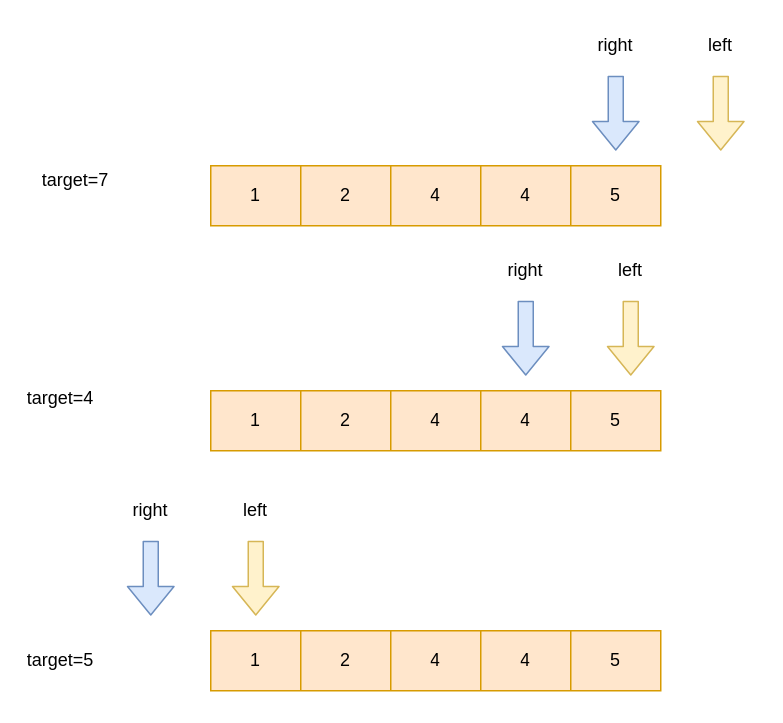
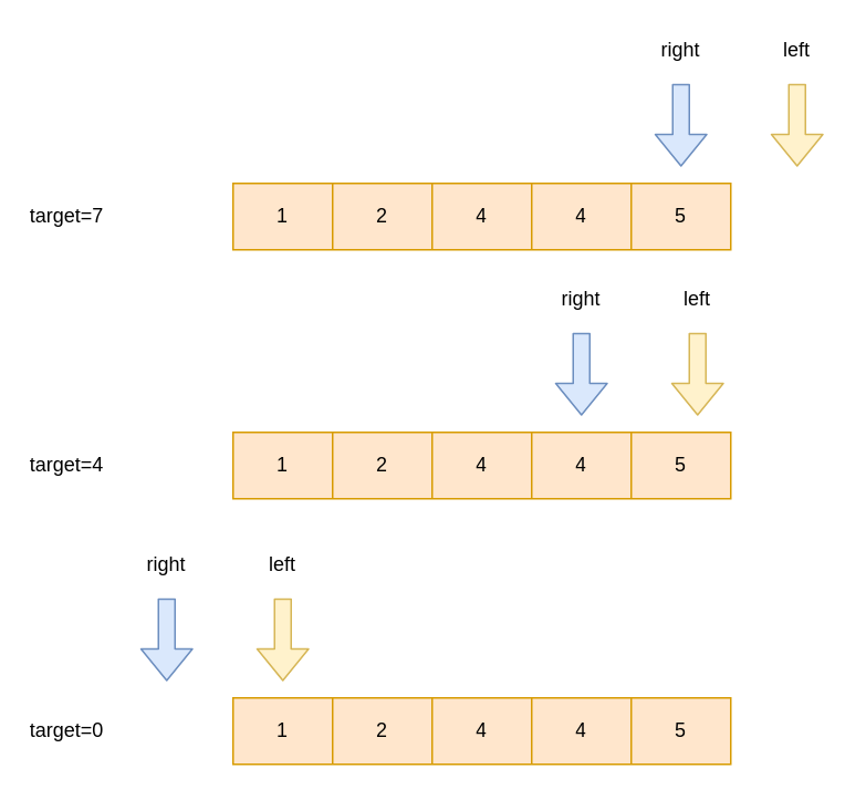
  <mxCell id="0" />
  <mxCell id="1" parent="0" />
  <mxCell id="2" value="" style="shape=table;html=1;whiteSpace=wrap;startSize=0;container=1;collapsible=0;childLayout=tableLayout;fillColor=#ffe6cc;strokeColor=#d79b00;" vertex="1" parent="1"><mxGeometry x="140" y="110" width="300" height="40" as="geometry" /></mxCell>
  <mxCell id="3" value="" style="shape=partialRectangle;html=1;whiteSpace=wrap;collapsible=0;dropTarget=0;pointerEvents=0;fillColor=none;top=0;left=0;bottom=0;right=0;points=[[0,0.5],[1,0.5]];portConstraint=eastwest;" vertex="1" parent="2"><mxGeometry width="300" height="40" as="geometry" /></mxCell>
  <mxCell id="4" value="1" style="shape=partialRectangle;html=1;whiteSpace=wrap;connectable=0;fillColor=none;top=0;left=0;bottom=0;right=0;overflow=hidden;" vertex="1" parent="3"><mxGeometry width="60" height="40" as="geometry" /></mxCell>
  <mxCell id="5" value="2" style="shape=partialRectangle;html=1;whiteSpace=wrap;connectable=0;fillColor=none;top=0;left=0;bottom=0;right=0;overflow=hidden;" vertex="1" parent="3"><mxGeometry x="60" width="60" height="40" as="geometry" /></mxCell>
  <mxCell id="6" value="4" style="shape=partialRectangle;html=1;whiteSpace=wrap;connectable=0;fillColor=none;top=0;left=0;bottom=0;right=0;overflow=hidden;" vertex="1" parent="3"><mxGeometry x="120" width="60" height="40" as="geometry" /></mxCell>
  <mxCell id="7" value="4" style="shape=partialRectangle;html=1;whiteSpace=wrap;connectable=0;fillColor=none;top=0;left=0;bottom=0;right=0;overflow=hidden;" vertex="1" parent="3"><mxGeometry x="180" width="60" height="40" as="geometry" /></mxCell>
  <mxCell id="8" value="5" style="shape=partialRectangle;html=1;whiteSpace=wrap;connectable=0;fillColor=none;top=0;left=0;bottom=0;right=0;overflow=hidden;" vertex="1" parent="3"><mxGeometry x="240" width="60" height="40" as="geometry" /></mxCell>
  <mxCell id="9" value="" style="shape=flexArrow;endArrow=classic;html=1;fillColor=#dae8fc;strokeColor=#6c8ebf;" edge="1" parent="1"><mxGeometry width="50" height="50" relative="1" as="geometry"><mxPoint x="410" y="50" as="sourcePoint" /><mxPoint x="410" y="100" as="targetPoint" /></mxGeometry></mxCell>
  <mxCell id="10" value="" style="shape=flexArrow;endArrow=classic;html=1;fillColor=#fff2cc;strokeColor=#d6b656;" edge="1" parent="1"><mxGeometry width="50" height="50" relative="1" as="geometry"><mxPoint x="480" y="50" as="sourcePoint" /><mxPoint x="480" y="100" as="targetPoint" /></mxGeometry></mxCell>
  <mxCell id="11" value="right" style="text;html=1;strokeColor=none;fillColor=none;align=center;verticalAlign=middle;whiteSpace=wrap;rounded=0;" vertex="1" parent="1"><mxGeometry x="390" y="20" width="40" height="20" as="geometry" /></mxCell>
  <mxCell id="12" value="left" style="text;html=1;strokeColor=none;fillColor=none;align=center;verticalAlign=middle;whiteSpace=wrap;rounded=0;" vertex="1" parent="1"><mxGeometry x="460" y="20" width="40" height="20" as="geometry" /></mxCell>
- <mxCell id="13" value="target=7" style="text;html=1;strokeColor=none;fillColor=none;align=center;verticalAlign=middle;whiteSpace=wrap;rounded=0;" vertex="1" parent="1"><mxGeometry x="30" y="110" width="40" height="20" as="geometry" /></mxCell>
+ <mxCell id="13" value="target=7" style="text;html=1;strokeColor=none;fillColor=none;align=center;verticalAlign=middle;whiteSpace=wrap;rounded=0;" vertex="1" parent="1"><mxGeometry x="20" y="120" width="40" height="20" as="geometry" /></mxCell>
  <mxCell id="14" value="" style="shape=table;html=1;whiteSpace=wrap;startSize=0;container=1;collapsible=0;childLayout=tableLayout;fillColor=#ffe6cc;strokeColor=#d79b00;" vertex="1" parent="1"><mxGeometry x="140" y="260" width="300" height="40" as="geometry" /></mxCell>
  <mxCell id="15" value="" style="shape=partialRectangle;html=1;whiteSpace=wrap;collapsible=0;dropTarget=0;pointerEvents=0;fillColor=none;top=0;left=0;bottom=0;right=0;points=[[0,0.5],[1,0.5]];portConstraint=eastwest;" vertex="1" parent="14"><mxGeometry width="300" height="40" as="geometry" /></mxCell>
  <mxCell id="16" value="1" style="shape=partialRectangle;html=1;whiteSpace=wrap;connectable=0;fillColor=none;top=0;left=0;bottom=0;right=0;overflow=hidden;" vertex="1" parent="15"><mxGeometry width="60" height="40" as="geometry" /></mxCell>
  <mxCell id="17" value="2" style="shape=partialRectangle;html=1;whiteSpace=wrap;connectable=0;fillColor=none;top=0;left=0;bottom=0;right=0;overflow=hidden;" vertex="1" parent="15"><mxGeometry x="60" width="60" height="40" as="geometry" /></mxCell>
  <mxCell id="18" value="4" style="shape=partialRectangle;html=1;whiteSpace=wrap;connectable=0;fillColor=none;top=0;left=0;bottom=0;right=0;overflow=hidden;" vertex="1" parent="15"><mxGeometry x="120" width="60" height="40" as="geometry" /></mxCell>
  <mxCell id="19" value="4" style="shape=partialRectangle;html=1;whiteSpace=wrap;connectable=0;fillColor=none;top=0;left=0;bottom=0;right=0;overflow=hidden;" vertex="1" parent="15"><mxGeometry x="180" width="60" height="40" as="geometry" /></mxCell>
  <mxCell id="20" value="5" style="shape=partialRectangle;html=1;whiteSpace=wrap;connectable=0;fillColor=none;top=0;left=0;bottom=0;right=0;overflow=hidden;" vertex="1" parent="15"><mxGeometry x="240" width="60" height="40" as="geometry" /></mxCell>
  <mxCell id="21" value="" style="shape=flexArrow;endArrow=classic;html=1;fillColor=#dae8fc;strokeColor=#6c8ebf;" edge="1" parent="1"><mxGeometry width="50" height="50" relative="1" as="geometry"><mxPoint x="350" y="200" as="sourcePoint" /><mxPoint x="350" y="250" as="targetPoint" /></mxGeometry></mxCell>
  <mxCell id="22" value="" style="shape=flexArrow;endArrow=classic;html=1;fillColor=#fff2cc;strokeColor=#d6b656;" edge="1" parent="1"><mxGeometry width="50" height="50" relative="1" as="geometry"><mxPoint x="420" y="200" as="sourcePoint" /><mxPoint x="420" y="250" as="targetPoint" /></mxGeometry></mxCell>
  <mxCell id="23" value="right" style="text;html=1;strokeColor=none;fillColor=none;align=center;verticalAlign=middle;whiteSpace=wrap;rounded=0;" vertex="1" parent="1"><mxGeometry x="330" y="170" width="40" height="20" as="geometry" /></mxCell>
  <mxCell id="24" value="left" style="text;html=1;strokeColor=none;fillColor=none;align=center;verticalAlign=middle;whiteSpace=wrap;rounded=0;" vertex="1" parent="1"><mxGeometry x="400" y="170" width="40" height="20" as="geometry" /></mxCell>
- <mxCell id="25" value="target=4" style="text;html=1;strokeColor=none;fillColor=none;align=center;verticalAlign=middle;whiteSpace=wrap;rounded=0;" vertex="1" parent="1"><mxGeometry x="20" y="255" width="40" height="20" as="geometry" /></mxCell>
+ <mxCell id="25" value="target=4" style="text;html=1;strokeColor=none;fillColor=none;align=center;verticalAlign=middle;whiteSpace=wrap;rounded=0;" vertex="1" parent="1"><mxGeometry x="20" y="270" width="40" height="20" as="geometry" /></mxCell>
  <mxCell id="26" value="" style="shape=table;html=1;whiteSpace=wrap;startSize=0;container=1;collapsible=0;childLayout=tableLayout;fillColor=#ffe6cc;strokeColor=#d79b00;" vertex="1" parent="1"><mxGeometry x="140" y="420" width="300" height="40" as="geometry" /></mxCell>
  <mxCell id="27" value="" style="shape=partialRectangle;html=1;whiteSpace=wrap;collapsible=0;dropTarget=0;pointerEvents=0;fillColor=none;top=0;left=0;bottom=0;right=0;points=[[0,0.5],[1,0.5]];portConstraint=eastwest;" vertex="1" parent="26"><mxGeometry width="300" height="40" as="geometry" /></mxCell>
  <mxCell id="28" value="1" style="shape=partialRectangle;html=1;whiteSpace=wrap;connectable=0;fillColor=none;top=0;left=0;bottom=0;right=0;overflow=hidden;" vertex="1" parent="27"><mxGeometry width="60" height="40" as="geometry" /></mxCell>
  <mxCell id="29" value="2" style="shape=partialRectangle;html=1;whiteSpace=wrap;connectable=0;fillColor=none;top=0;left=0;bottom=0;right=0;overflow=hidden;" vertex="1" parent="27"><mxGeometry x="60" width="60" height="40" as="geometry" /></mxCell>
  <mxCell id="30" value="4" style="shape=partialRectangle;html=1;whiteSpace=wrap;connectable=0;fillColor=none;top=0;left=0;bottom=0;right=0;overflow=hidden;" vertex="1" parent="27"><mxGeometry x="120" width="60" height="40" as="geometry" /></mxCell>
  <mxCell id="31" value="4" style="shape=partialRectangle;html=1;whiteSpace=wrap;connectable=0;fillColor=none;top=0;left=0;bottom=0;right=0;overflow=hidden;" vertex="1" parent="27"><mxGeometry x="180" width="60" height="40" as="geometry" /></mxCell>
  <mxCell id="32" value="5" style="shape=partialRectangle;html=1;whiteSpace=wrap;connectable=0;fillColor=none;top=0;left=0;bottom=0;right=0;overflow=hidden;" vertex="1" parent="27"><mxGeometry x="240" width="60" height="40" as="geometry" /></mxCell>
  <mxCell id="33" value="" style="shape=flexArrow;endArrow=classic;html=1;fillColor=#dae8fc;strokeColor=#6c8ebf;" edge="1" parent="1"><mxGeometry width="50" height="50" relative="1" as="geometry"><mxPoint x="100" y="360" as="sourcePoint" /><mxPoint x="100" y="410" as="targetPoint" /></mxGeometry></mxCell>
  <mxCell id="34" value="" style="shape=flexArrow;endArrow=classic;html=1;fillColor=#fff2cc;strokeColor=#d6b656;" edge="1" parent="1"><mxGeometry width="50" height="50" relative="1" as="geometry"><mxPoint x="170" y="360" as="sourcePoint" /><mxPoint x="170" y="410" as="targetPoint" /></mxGeometry></mxCell>
  <mxCell id="35" value="right" style="text;html=1;strokeColor=none;fillColor=none;align=center;verticalAlign=middle;whiteSpace=wrap;rounded=0;" vertex="1" parent="1"><mxGeometry x="80" y="330" width="40" height="20" as="geometry" /></mxCell>
  <mxCell id="36" value="left" style="text;html=1;strokeColor=none;fillColor=none;align=center;verticalAlign=middle;whiteSpace=wrap;rounded=0;" vertex="1" parent="1"><mxGeometry x="150" y="330" width="40" height="20" as="geometry" /></mxCell>
- <mxCell id="37" value="target=5" style="text;html=1;strokeColor=none;fillColor=none;align=center;verticalAlign=middle;whiteSpace=wrap;rounded=0;" vertex="1" parent="1"><mxGeometry x="20" y="430" width="40" height="20" as="geometry" /></mxCell>
+ <mxCell id="37" value="target=0" style="text;html=1;strokeColor=none;fillColor=none;align=center;verticalAlign=middle;whiteSpace=wrap;rounded=0;" vertex="1" parent="1"><mxGeometry x="20" y="430" width="40" height="20" as="geometry" /></mxCell>
  <mxCell id="38" style="edgeStyle=orthogonalEdgeStyle;rounded=0;orthogonalLoop=1;jettySize=auto;html=1;exitX=0.5;exitY=1;exitDx=0;exitDy=0;" edge="1" parent="1" source="37" target="37"><mxGeometry relative="1" as="geometry" /></mxCell>
